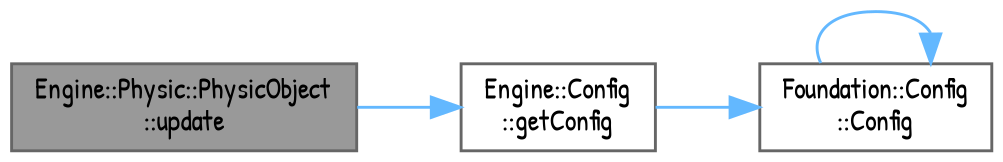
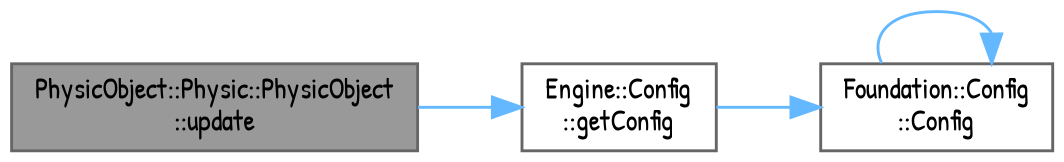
  digraph {
    fontname="Patrick Hand"
    rankdir=LR
    node [color=grey40 fillcolor=white fontname="Patrick Hand" fontsize=10 shape=box style=filled]
    edge [color=steelblue1 fontname="Patrick Hand" fontsize=10 labelfontname=Helvetica labelfontsize=10 style=solid]
-   n1 [color=gray40 fillcolor=grey60 fontcolor=black height=0.2 label="Engine::Physic::PhysicObject\l::update" width=0.4]
+   n1 [color=gray40 fillcolor=grey60 fontcolor=black height=0.2 label="PhysicObject::Physic::PhysicObject\l::update" width=0.4]
    n2 [height=0.2 label="Engine::Config\l::getConfig" width=0.4]
    n3 [height=0.2 label="Foundation::Config\l::Config" width=0.4]
    n1 -> n2
    n2 -> n3
    n3 -> n3
  }
